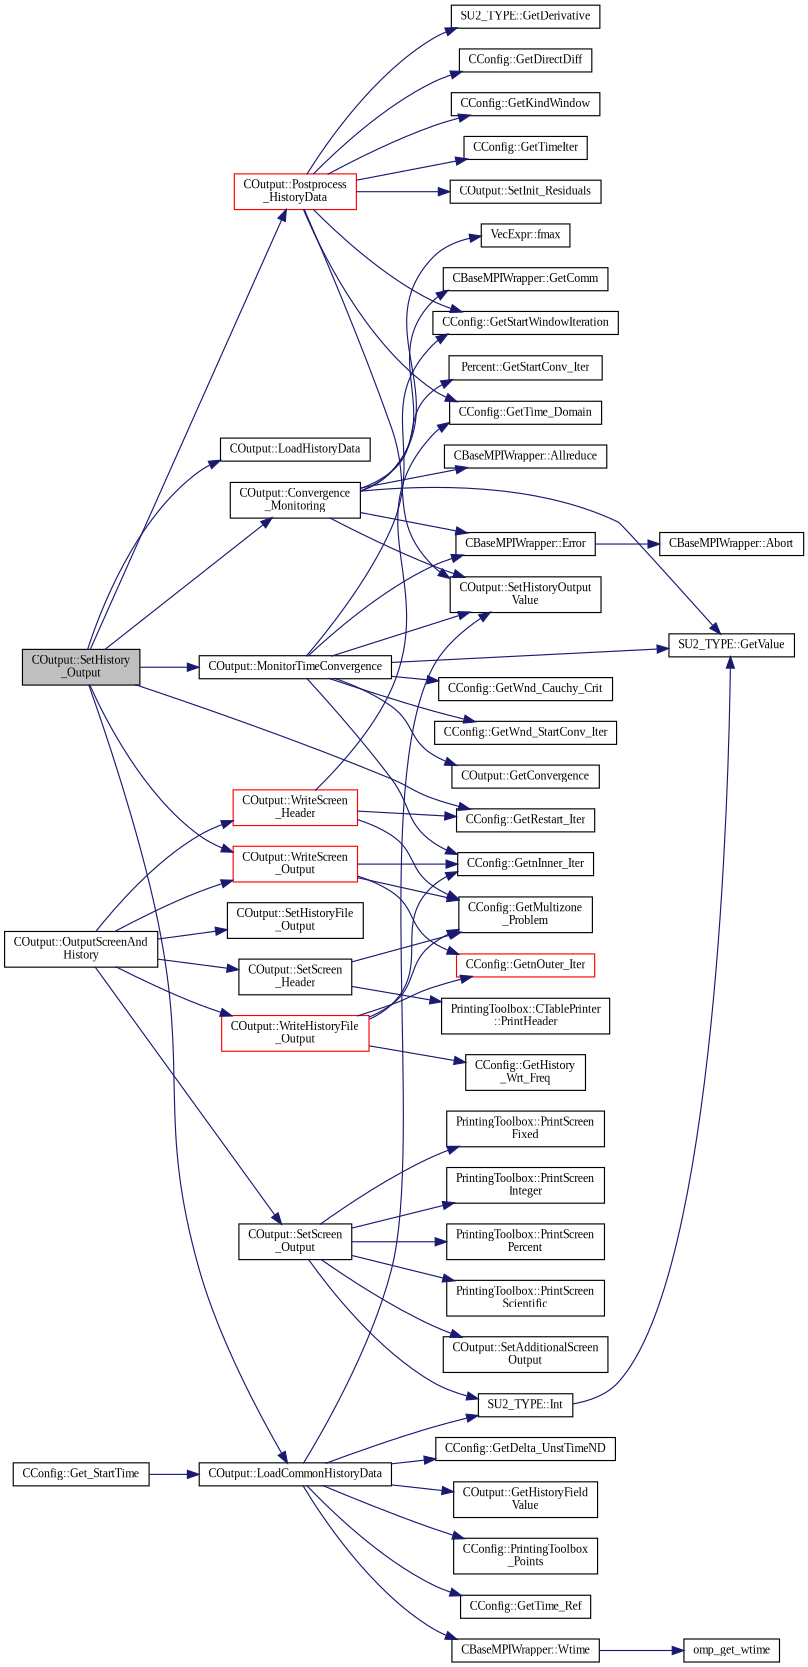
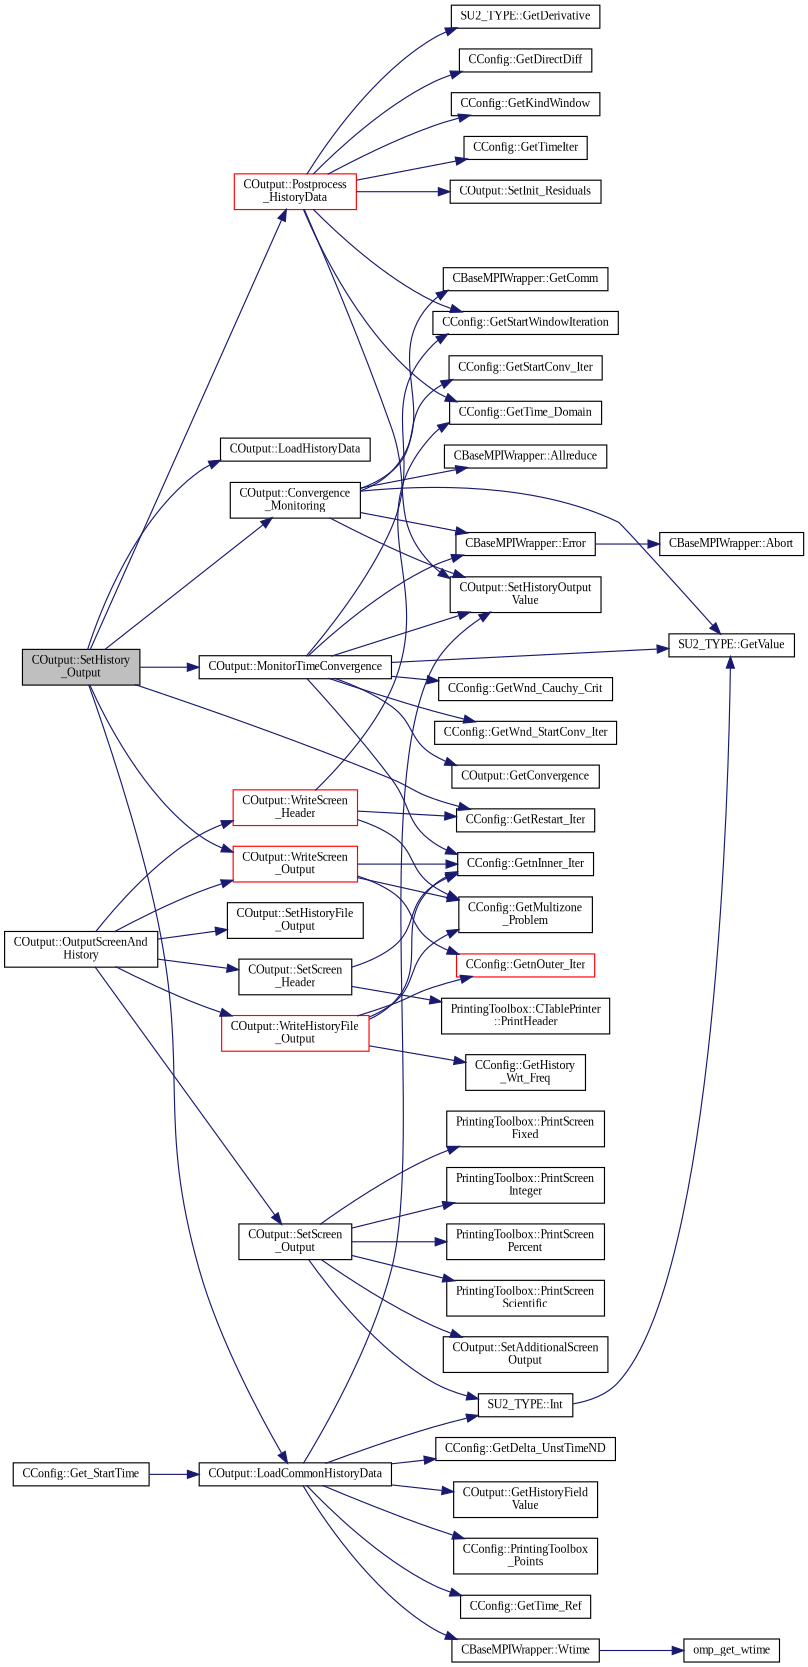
  digraph {
    fontname="Liberation Serif"
    rankdir=LR
    node [color=black fillcolor=white fontname="Liberation Serif" fontsize=10 shape=record style=filled]
    edge [color=midnightblue fontname="Liberation Serif" fontsize=10 labelfontname=Helvetica labelfontsize=10 style=solid]
    n1 [fillcolor=grey75 fontcolor=black height=0.2 label="COutput::SetHistory\l_Output" width=0.4]
    n2 [height=0.2 label="COutput::Convergence\l_Monitoring" width=0.4]
    n3 [height=0.2 label="CConfig::GetRestart_Iter" width=0.4]
    n4 [height=0.2 label="COutput::LoadCommonHistoryData" width=0.4]
    n5 [height=0.2 label="COutput::LoadHistoryData" width=0.4]
    n6 [height=0.2 label="COutput::MonitorTimeConvergence" width=0.4]
    n7 [color=red height=0.2 label="COutput::Postprocess\l_HistoryData" width=0.4]
    n8 [color=red height=0.2 label="COutput::WriteScreen\l_Output" width=0.4]
    n9 [height=0.2 label="CBaseMPIWrapper::Allreduce" width=0.4]
    n10 [height=0.2 label="CBaseMPIWrapper::Error" width=0.4]
-   n11 [height=0.2 label="VecExpr::fmax" width=0.4]
    n12 [height=0.2 label="CBaseMPIWrapper::GetComm" width=0.4]
-   n13 [height=0.2 label="Percent::GetStartConv_Iter" width=0.4]
+   n13 [height=0.2 label="CConfig::GetStartConv_Iter" width=0.4]
    n14 [height=0.2 label="SU2_TYPE::GetValue" width=0.4]
    n15 [height=0.2 label="COutput::SetHistoryOutput\lValue" width=0.4]
    n16 [height=0.2 label="CConfig::GetDelta_UnstTimeND" width=0.4]
    n17 [height=0.2 label="COutput::GetHistoryField\lValue" width=0.4]
    n18 [height=0.2 label="CConfig::PrintingToolbox\l_Points" width=0.4]
    n19 [height=0.2 label="CConfig::GetTime_Ref" width=0.4]
    n20 [height=0.2 label="SU2_TYPE::Int" width=0.4]
    n21 [height=0.2 label="CBaseMPIWrapper::Wtime" width=0.4]
    n22 [height=0.2 label="COutput::GetConvergence" width=0.4]
    n23 [height=0.2 label="CConfig::GetnInner_Iter" width=0.4]
    n24 [height=0.2 label="CConfig::GetStartWindowIteration" width=0.4]
    n25 [height=0.2 label="CConfig::GetWnd_Cauchy_Crit" width=0.4]
    n26 [height=0.2 label="CConfig::GetWnd_StartConv_Iter" width=0.4]
    n27 [height=0.2 label="COutput::OutputScreenAnd\lHistory" width=0.4]
    n28 [height=0.2 label="COutput::SetHistoryFile\l_Output" width=0.4]
    n29 [height=0.2 label="COutput::SetScreen\l_Header" width=0.4]
    n30 [height=0.2 label="COutput::SetScreen\l_Output" width=0.4]
    n31 [color=red height=0.2 label="COutput::WriteHistoryFile\l_Output" width=0.4]
    n32 [color=red height=0.2 label="COutput::WriteScreen\l_Header" width=0.4]
    n33 [height=0.2 label="CConfig::GetTime_Domain" width=0.4]
    n34 [height=0.2 label="SU2_TYPE::GetDerivative" width=0.4]
    n35 [height=0.2 label="CConfig::GetDirectDiff" width=0.4]
    n36 [height=0.2 label="CConfig::GetKindWindow" width=0.4]
    n37 [height=0.2 label="CConfig::GetTimeIter" width=0.4]
    n38 [height=0.2 label="COutput::SetInit_Residuals" width=0.4]
    n39 [height=0.2 label="CBaseMPIWrapper::Abort" width=0.4]
    n40 [height=0.2 label="CConfig::Get_StartTime" width=0.4]
    n41 [height=0.2 label=omp_get_wtime width=0.4]
    n42 [height=0.2 label="CConfig::GetMultizone\l_Problem" width=0.4]
    n43 [height=0.2 label="PrintingToolbox::CTablePrinter\l::PrintHeader" width=0.4]
    n44 [height=0.2 label="PrintingToolbox::PrintScreen\lFixed" width=0.4]
    n45 [height=0.2 label="PrintingToolbox::PrintScreen\lInteger" width=0.4]
    n46 [height=0.2 label="PrintingToolbox::PrintScreen\lPercent" width=0.4]
    n47 [height=0.2 label="PrintingToolbox::PrintScreen\lScientific" width=0.4]
    n48 [height=0.2 label="COutput::SetAdditionalScreen\lOutput" width=0.4]
    n49 [height=0.2 label="CConfig::GetHistory\l_Wrt_Freq" width=0.4]
    n50 [color=red height=0.2 label="CConfig::GetnOuter_Iter" width=0.4]
    n1 -> n2
    n1 -> n3
    n1 -> n4
    n1 -> n5
    n1 -> n6
    n1 -> n7
    n1 -> n8
    n2 -> n9
    n2 -> n10
-   n2 -> n11
    n2 -> n12
    n2 -> n13
    n2 -> n14
    n2 -> n15
    n4 -> n15
    n4 -> n16
    n4 -> n17
    n4 -> n18
    n4 -> n19
    n4 -> n20
    n4 -> n21
    n6 -> n10
    n6 -> n14
    n6 -> n15
    n6 -> n22
    n6 -> n23
    n6 -> n24
    n6 -> n25
    n6 -> n26
    n7 -> n15
    n7 -> n24
    n7 -> n33
    n7 -> n34
    n7 -> n35
    n7 -> n36
    n7 -> n37
    n7 -> n38
    n8 -> n23
    n8 -> n42
    n8 -> n50
    n10 -> n39
    n20 -> n14
    n21 -> n41
    n27 -> n8
    n27 -> n28
    n27 -> n29
    n27 -> n30
    n27 -> n31
    n27 -> n32
-   n29 -> n42
+   n29 -> n23
    n29 -> n43
    n30 -> n20
    n30 -> n44
    n30 -> n45
    n30 -> n46
    n30 -> n47
    n30 -> n48
    n31 -> n23
    n31 -> n42
    n31 -> n49
    n31 -> n50
    n32 -> n3
    n32 -> n33
    n32 -> n42
    n40 -> n4
  }
